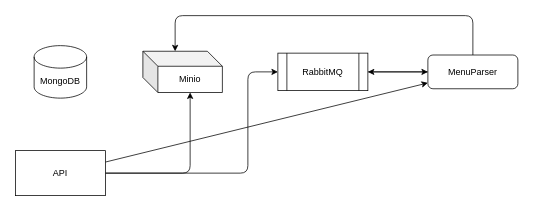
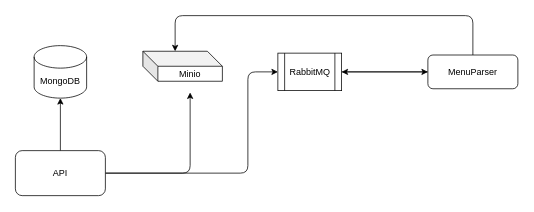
  <mxCell id="0" />
  <mxCell id="1" parent="0" />
- <mxCell id="2" style="edgeStyle=none;html=1;" edge="1" parent="1" source="5" target="12"><mxGeometry relative="1" as="geometry" /></mxCell>
+ <mxCell id="2" style="edgeStyle=none;html=1;entryX=0.5;entryY=1;entryDx=0;entryDy=0;entryPerimeter=0;" edge="1" parent="1" source="5" target="6"><mxGeometry relative="1" as="geometry" /></mxCell>
  <mxCell id="3" style="edgeStyle=none;html=1;entryX=0;entryY=0;entryDx=63;entryDy=55;entryPerimeter=0;" edge="1" parent="1" source="5" target="7"><mxGeometry relative="1" as="geometry"><Array as="points"><mxPoint x="253" y="230" /></Array></mxGeometry></mxCell>
  <mxCell id="4" style="edgeStyle=none;html=1;entryX=0;entryY=0.5;entryDx=0;entryDy=0;" edge="1" parent="1" source="5" target="9"><mxGeometry relative="1" as="geometry"><Array as="points"><mxPoint x="330" y="230" /><mxPoint x="330" y="95" /></Array></mxGeometry></mxCell>
- <mxCell id="5" value="API" style="whiteSpace=wrap;html=1;rounded=0;" vertex="1" parent="1"><mxGeometry x="20" y="200" width="120" height="60" as="geometry" /></mxCell>
+ <mxCell id="5" value="API" style="rounded=1;whiteSpace=wrap;html=1;" vertex="1" parent="1"><mxGeometry x="20" y="200" width="120" height="60" as="geometry" /></mxCell>
  <mxCell id="6" value="MongoDB&lt;br&gt;" style="shape=cylinder3;whiteSpace=wrap;html=1;boundedLbl=1;backgroundOutline=1;size=15;" vertex="1" parent="1"><mxGeometry x="45" y="60" width="70" height="70" as="geometry" /></mxCell>
- <mxCell id="7" value="Minio" style="shape=cube;whiteSpace=wrap;html=1;boundedLbl=1;backgroundOutline=1;darkOpacity=0.05;darkOpacity2=0.1;" vertex="1" parent="1"><mxGeometry x="190" y="67.5" width="106" height="55" as="geometry" /></mxCell>
+ <mxCell id="7" value="Minio" style="shape=cube;whiteSpace=wrap;html=1;boundedLbl=1;backgroundOutline=1;darkOpacity=0.05;darkOpacity2=0.1;" vertex="1" parent="1"><mxGeometry x="190" y="67.5" width="106" height="40" as="geometry" /></mxCell>
  <mxCell id="8" style="edgeStyle=none;html=1;entryX=0;entryY=0.5;entryDx=0;entryDy=0;" edge="1" parent="1" source="9" target="12"><mxGeometry relative="1" as="geometry" /></mxCell>
- <mxCell id="9" value="RabbitMQ" style="shape=process;whiteSpace=wrap;html=1;backgroundOutline=1;" vertex="1" parent="1"><mxGeometry x="370" y="70" width="120" height="50" as="geometry" /></mxCell>
+ <mxCell id="9" value="RabbitMQ" style="shape=process;whiteSpace=wrap;html=1;backgroundOutline=1;" vertex="1" parent="1"><mxGeometry x="370" y="70" width="85" height="50" as="geometry" /></mxCell>
  <mxCell id="10" style="edgeStyle=none;html=1;entryX=0;entryY=0;entryDx=43;entryDy=0;entryPerimeter=0;" edge="1" parent="1" source="12" target="7"><mxGeometry relative="1" as="geometry"><Array as="points"><mxPoint x="630" y="20" /><mxPoint x="233" y="20" /></Array></mxGeometry></mxCell>
  <mxCell id="11" style="edgeStyle=none;html=1;entryX=1;entryY=0.5;entryDx=0;entryDy=0;" edge="1" parent="1" source="12" target="9"><mxGeometry relative="1" as="geometry" /></mxCell>
  <mxCell id="12" value="MenuParser" style="whiteSpace=wrap;html=1;rounded=1;" vertex="1" parent="1"><mxGeometry x="570" y="72.5" width="120" height="45" as="geometry" /></mxCell>
